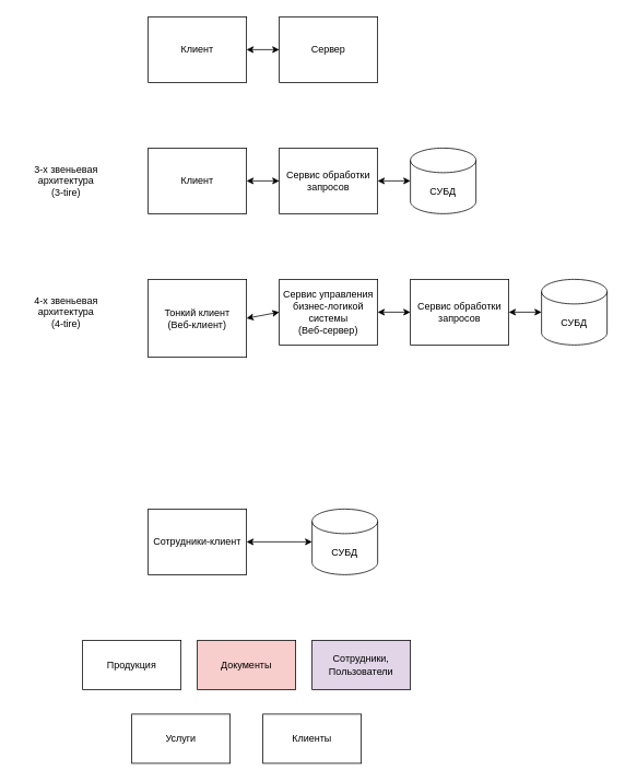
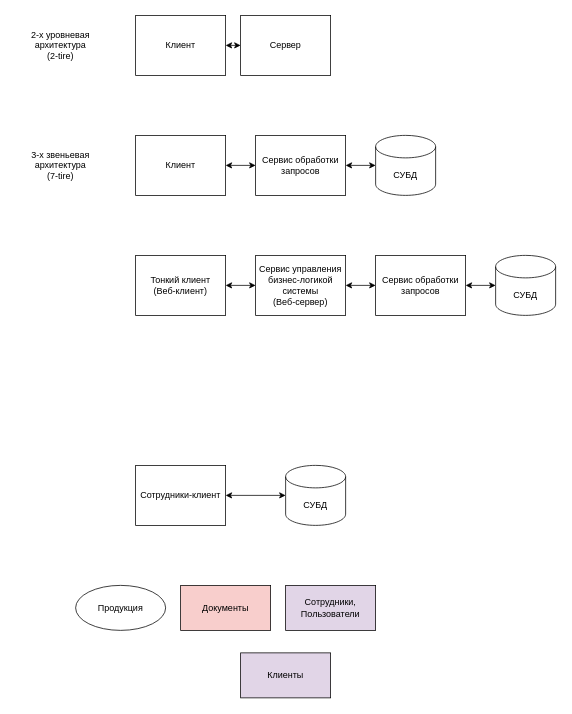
  <mxCell id="0" />
  <mxCell id="1" parent="0" />
  <mxCell id="2" value="Клиент" style="rounded=0;whiteSpace=wrap;html=1;" parent="1" vertex="1"><mxGeometry x="180" y="20" width="120" height="80" as="geometry" /></mxCell>
- <mxCell id="3" value="Сервер" style="rounded=0;whiteSpace=wrap;html=1;" parent="1" vertex="1"><mxGeometry x="340" y="20" width="120" height="80" as="geometry" /></mxCell>
+ <mxCell id="3" value="Сервер" style="rounded=0;whiteSpace=wrap;html=1;" parent="1" vertex="1"><mxGeometry x="320" y="20" width="120" height="80" as="geometry" /></mxCell>
  <mxCell id="4" value="Клиент" style="rounded=0;whiteSpace=wrap;html=1;" parent="1" vertex="1"><mxGeometry x="180" y="180" width="120" height="80" as="geometry" /></mxCell>
  <mxCell id="5" value="Сервис обработки запросов" style="rounded=0;whiteSpace=wrap;html=1;" parent="1" vertex="1"><mxGeometry x="340" y="180" width="120" height="80" as="geometry" /></mxCell>
  <mxCell id="6" value="СУБД" style="shape=cylinder3;whiteSpace=wrap;html=1;boundedLbl=1;backgroundOutline=1;size=15;" parent="1" vertex="1"><mxGeometry x="500" y="180" width="80" height="80" as="geometry" /></mxCell>
  <mxCell id="7" value="Сервис управления бизнес-логикой системы&lt;br&gt;(Веб-сервер)" style="rounded=0;whiteSpace=wrap;html=1;" parent="1" vertex="1"><mxGeometry x="340" y="340" width="120" height="80" as="geometry" /></mxCell>
  <mxCell id="8" value="Сервис обработки запросов" style="rounded=0;whiteSpace=wrap;html=1;" parent="1" vertex="1"><mxGeometry x="500" y="340" width="120" height="80" as="geometry" /></mxCell>
  <mxCell id="9" value="СУБД" style="shape=cylinder3;whiteSpace=wrap;html=1;boundedLbl=1;backgroundOutline=1;size=15;" parent="1" vertex="1"><mxGeometry x="660" y="340" width="80" height="80" as="geometry" /></mxCell>
- <mxCell id="10" value="Тонкий клиент&lt;br&gt;&lt;div&gt;(Веб-клиент)&lt;/div&gt;" style="rounded=0;whiteSpace=wrap;html=1;" parent="1" vertex="1"><mxGeometry x="180" y="340" width="120" height="95" as="geometry" /></mxCell>
- <mxCell id="12" value="3-х звеньевая архитектура&lt;br&gt;&lt;div&gt;(3-tire)&lt;/div&gt;" style="text;html=1;strokeColor=none;fillColor=none;align=center;verticalAlign=middle;whiteSpace=wrap;rounded=0;" parent="1" vertex="1"><mxGeometry x="20" y="180" width="120" height="80" as="geometry" /></mxCell>
- <mxCell id="13" value="4-х звеньевая архитектура&lt;br&gt;&lt;div&gt;(4-tire)&lt;/div&gt;" style="text;html=1;strokeColor=none;fillColor=none;align=center;verticalAlign=middle;whiteSpace=wrap;rounded=0;" parent="1" vertex="1"><mxGeometry x="20" y="340" width="120" height="80" as="geometry" /></mxCell>
+ <mxCell id="10" value="Тонкий клиент&lt;br&gt;&lt;div&gt;(Веб-клиент)&lt;/div&gt;" style="rounded=0;whiteSpace=wrap;html=1;" parent="1" vertex="1"><mxGeometry x="180" y="340" width="120" height="80" as="geometry" /></mxCell>
+ <mxCell id="11" value="2-х уровневая архитектура&lt;br&gt;&lt;div&gt;(2-tire)&lt;/div&gt;" style="text;html=1;strokeColor=none;fillColor=none;align=center;verticalAlign=middle;whiteSpace=wrap;rounded=0;" parent="1" vertex="1"><mxGeometry x="20" y="20" width="120" height="80" as="geometry" /></mxCell>
+ <mxCell id="12" value="3-х звеньевая архитектура&lt;br&gt;&lt;div&gt;(7-tire)&lt;/div&gt;" style="text;html=1;strokeColor=none;fillColor=none;align=center;verticalAlign=middle;whiteSpace=wrap;rounded=0;" parent="1" vertex="1"><mxGeometry x="20" y="180" width="120" height="80" as="geometry" /></mxCell>
  <mxCell id="14" value="" style="endArrow=classic;startArrow=classic;html=1;rounded=0;entryX=1;entryY=0.5;entryDx=0;entryDy=0;exitX=0;exitY=0.5;exitDx=0;exitDy=0;" parent="1" source="3" target="2" edge="1"><mxGeometry width="50" height="50" relative="1" as="geometry"><mxPoint x="120" y="230" as="sourcePoint" /><mxPoint x="170" y="180" as="targetPoint" /></mxGeometry></mxCell>
  <mxCell id="15" value="" style="endArrow=classic;startArrow=classic;html=1;rounded=0;entryX=1;entryY=0.5;entryDx=0;entryDy=0;exitX=0;exitY=0.5;exitDx=0;exitDy=0;" parent="1" source="5" target="4" edge="1"><mxGeometry width="50" height="50" relative="1" as="geometry"><mxPoint x="350" y="70" as="sourcePoint" /><mxPoint x="310" y="70" as="targetPoint" /></mxGeometry></mxCell>
  <mxCell id="16" value="" style="endArrow=classic;startArrow=classic;html=1;rounded=0;entryX=1;entryY=0.5;entryDx=0;entryDy=0;exitX=0;exitY=0.5;exitDx=0;exitDy=0;exitPerimeter=0;" parent="1" source="6" target="5" edge="1"><mxGeometry width="50" height="50" relative="1" as="geometry"><mxPoint x="350" y="230" as="sourcePoint" /><mxPoint x="310" y="230" as="targetPoint" /></mxGeometry></mxCell>
  <mxCell id="17" value="" style="endArrow=classic;startArrow=classic;html=1;rounded=0;entryX=1;entryY=0.5;entryDx=0;entryDy=0;exitX=0;exitY=0.5;exitDx=0;exitDy=0;" parent="1" source="8" target="7" edge="1"><mxGeometry width="50" height="50" relative="1" as="geometry"><mxPoint x="510" y="230" as="sourcePoint" /><mxPoint x="470" y="230" as="targetPoint" /></mxGeometry></mxCell>
  <mxCell id="18" value="" style="endArrow=classic;startArrow=classic;html=1;rounded=0;entryX=1;entryY=0.5;entryDx=0;entryDy=0;" parent="1" source="9" target="8" edge="1"><mxGeometry width="50" height="50" relative="1" as="geometry"><mxPoint x="510" y="390" as="sourcePoint" /><mxPoint x="470" y="390" as="targetPoint" /></mxGeometry></mxCell>
  <mxCell id="19" value="" style="endArrow=classic;startArrow=classic;html=1;rounded=0;entryX=0;entryY=0.5;entryDx=0;entryDy=0;exitX=1;exitY=0.5;exitDx=0;exitDy=0;" parent="1" source="10" target="7" edge="1"><mxGeometry width="50" height="50" relative="1" as="geometry"><mxPoint x="510" y="390" as="sourcePoint" /><mxPoint x="470" y="390" as="targetPoint" /></mxGeometry></mxCell>
  <mxCell id="20" value="Сотрудники-клиент" style="rounded=0;whiteSpace=wrap;html=1;" parent="1" vertex="1"><mxGeometry x="180" y="620" width="120" height="80" as="geometry" /></mxCell>
  <mxCell id="21" value="СУБД" style="shape=cylinder3;whiteSpace=wrap;html=1;boundedLbl=1;backgroundOutline=1;size=15;" parent="1" vertex="1"><mxGeometry x="380" y="620" width="80" height="80" as="geometry" /></mxCell>
  <mxCell id="22" value="" style="endArrow=classic;startArrow=classic;html=1;rounded=0;entryX=1;entryY=0.5;entryDx=0;entryDy=0;exitX=0;exitY=0.5;exitDx=0;exitDy=0;exitPerimeter=0;" parent="1" source="21" target="20" edge="1"><mxGeometry width="50" height="50" relative="1" as="geometry"><mxPoint x="510" y="230" as="sourcePoint" /><mxPoint x="470" y="230" as="targetPoint" /></mxGeometry></mxCell>
  <mxCell id="23" value="Сотрудники, Пользователи" style="rounded=0;whiteSpace=wrap;html=1;fillColor=#e1d5e7;" parent="1" vertex="1"><mxGeometry x="380" y="780" width="120" height="60" as="geometry" /></mxCell>
- <mxCell id="24" value="Клиенты" style="rounded=0;whiteSpace=wrap;html=1;" parent="1" vertex="1"><mxGeometry x="320" y="870" width="120" height="60" as="geometry" /></mxCell>
+ <mxCell id="24" value="Клиенты" style="rounded=0;whiteSpace=wrap;html=1;fillColor=#e1d5e7;" parent="1" vertex="1"><mxGeometry x="320" y="870" width="120" height="60" as="geometry" /></mxCell>
  <mxCell id="25" value="Документы" style="rounded=0;whiteSpace=wrap;html=1;fillColor=#f8cecc;" parent="1" vertex="1"><mxGeometry x="240" y="780" width="120" height="60" as="geometry" /></mxCell>
- <mxCell id="26" value="Услуги" style="rounded=0;whiteSpace=wrap;html=1;" parent="1" vertex="1"><mxGeometry x="160" y="870" width="120" height="60" as="geometry" /></mxCell>
- <mxCell id="27" value="Продукция" style="rounded=0;whiteSpace=wrap;html=1;" parent="1" vertex="1"><mxGeometry x="100" y="780" width="120" height="60" as="geometry" /></mxCell>
+ <mxCell id="27" value="Продукция" style="ellipse;whiteSpace=wrap;html=1;" parent="1" vertex="1"><mxGeometry x="100" y="780" width="120" height="60" as="geometry" /></mxCell>
